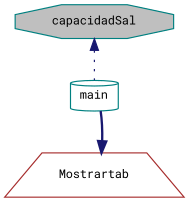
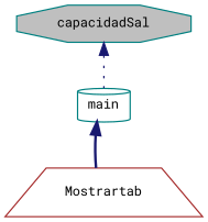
  digraph {
    fontname="Roboto Mono"
    rankdir=TB
    node [color=teal fillcolor=white fontname="Roboto Mono" fontsize=10 style=filled]
    edge [color=midnightblue dir=back fontname="Roboto Mono" fontsize=10 labelfontname=Helvetica labelfontsize=10]
    n1 [fillcolor=grey75 fontcolor=black height=0.2 label=capacidadSal shape=octagon width=0.4]
    n2 [height=0.2 label=main shape=cylinder width=0.4]
    n3 [color=brown height=0.2 label=Mostrartab shape=trapezium width=0.4]
    n1 -> n2 [style=dotted]
-   n3 -> n2 [style=bold]
+   n2 -> n3 [style=bold]
  }
